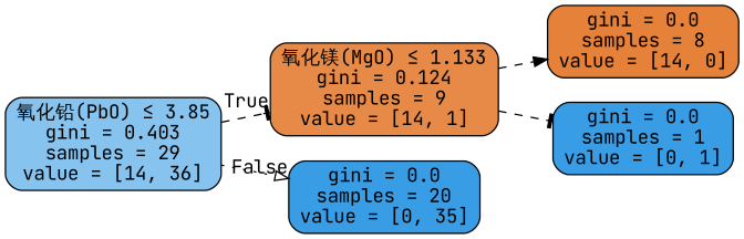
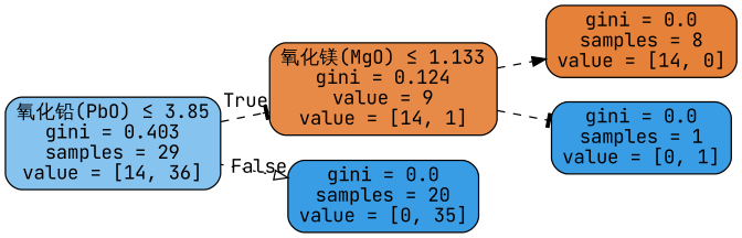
  digraph {
    rankdir=LR
    fontname="JetBrains Mono"
    node [color=black fillcolor="#399de5" fontname="JetBrains Mono" shape=box style="filled, rounded"]
    edge [fontname="JetBrains Mono" style=dashed arrowhead=tee]
    n1 [fillcolor="#86c3ef" label=<氧化铅(PbO) &le; 3.85<br/>gini = 0.403<br/>samples = 29<br/>value = [14, 36]>]
-   n2 [fillcolor="#e78a47" label=<氧化镁(MgO) &le; 1.133<br/>gini = 0.124<br/>samples = 9<br/>value = [14, 1]>]
+   n2 [fillcolor="#e78a47" label=<氧化镁(MgO) &le; 1.133<br/>gini = 0.124<br/>value = 9<br/>value = [14, 1]>]
    n3 [label=<gini = 0.0<br/>samples = 20<br/>value = [0, 35]>]
    n4 [fillcolor="#e58139" label=<gini = 0.0<br/>samples = 8<br/>value = [14, 0]>]
    n5 [label=<gini = 0.0<br/>samples = 1<br/>value = [0, 1]>]
    n1 -> n2 [headlabel=True labelangle=45 labeldistance=2.5]
    n1 -> n3 [headlabel=False labelangle=-45 labeldistance=2.5 style=dotted arrowhead=onormal]
    n2 -> n4 [arrowhead=normal]
    n2 -> n5
  }
